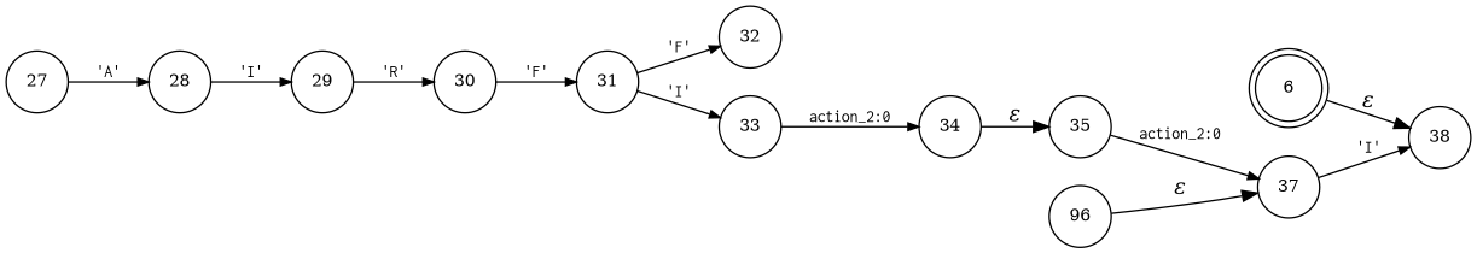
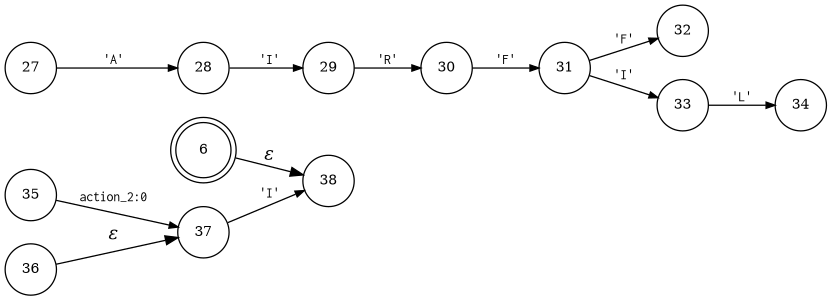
  digraph {
    rankdir=LR
    node [fixedsize=true fontsize=11 shape=circle peripheries=1]
    edge [fontname=Courier arrowhead=normal arrowsize=.7 fontsize=11]
    n1 [label=6 shape=doublecircle width=.6 peripheries=""]
    n2 [label=38 width=.55]
    n3 [label=32 width=.55]
    n4 [label=33 width=.55]
    n5 [label=34 width=.55]
    n6 [label=35 width=.55]
    n7 [label=37 width=.55]
-   n8 [label=96 width=.55]
+   n8 [label=36 width=.55]
    n9 [label=27 width=.55]
    n10 [label=28 width=.55]
    n11 [label=29 width=.55]
    n12 [label=30 width=.55]
    n13 [label=31 width=.55]
    n1 -> n2 [fontname="Times-Italic" label="&epsilon;" arrowhead="" arrowsize="" fontsize=""]
-   n4 -> n5 [label="action_2:0"]
-   n5 -> n6 [fontname="Times-Italic" label="&epsilon;" arrowhead="" arrowsize="" fontsize=""]
+   n4 -> n5 [label="'L'"]
    n6 -> n7 [label="action_2:0"]
    n7 -> n2 [label="'I'"]
    n8 -> n7 [fontname="Times-Italic" label="&epsilon;" arrowhead="" arrowsize="" fontsize=""]
    n9 -> n10 [label="'A'"]
    n10 -> n11 [label="'I'"]
    n11 -> n12 [label="'R'"]
    n12 -> n13 [label="'F'"]
    n13 -> n3 [label="'F'"]
    n13 -> n4 [label="'I'"]
  }
